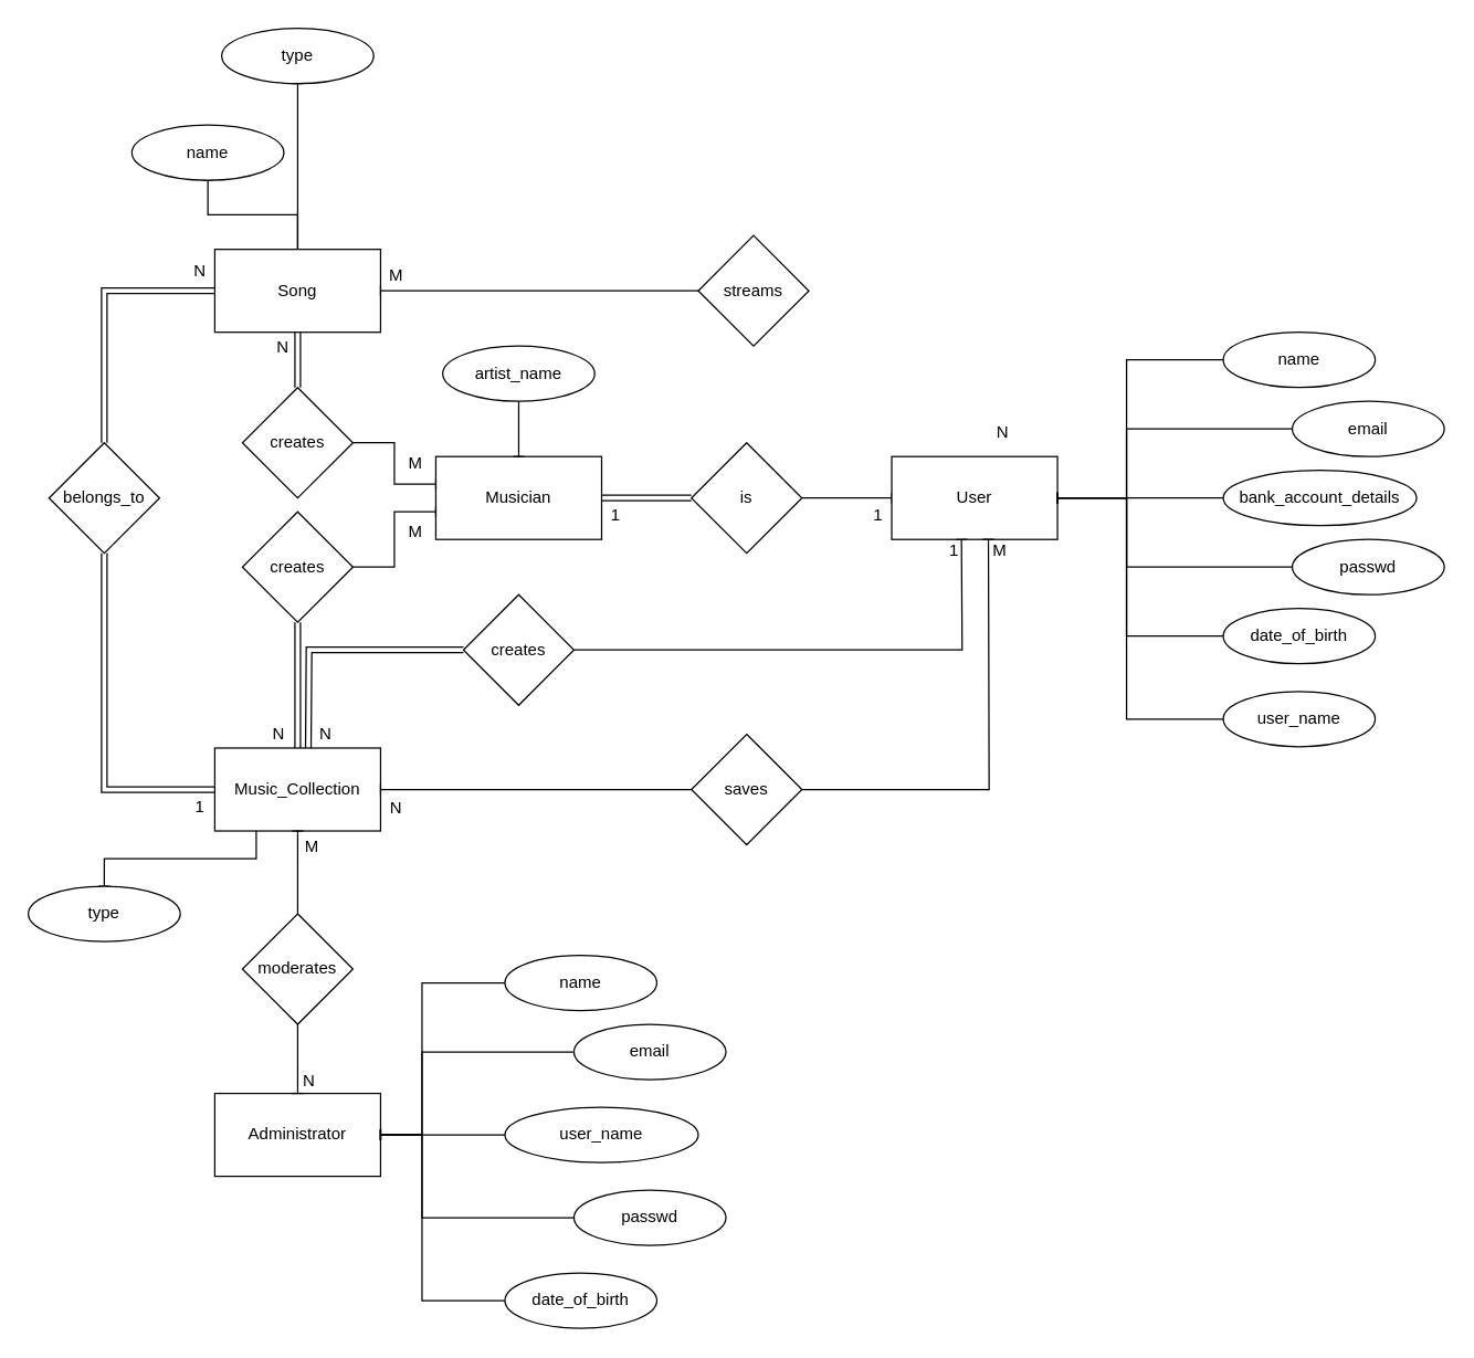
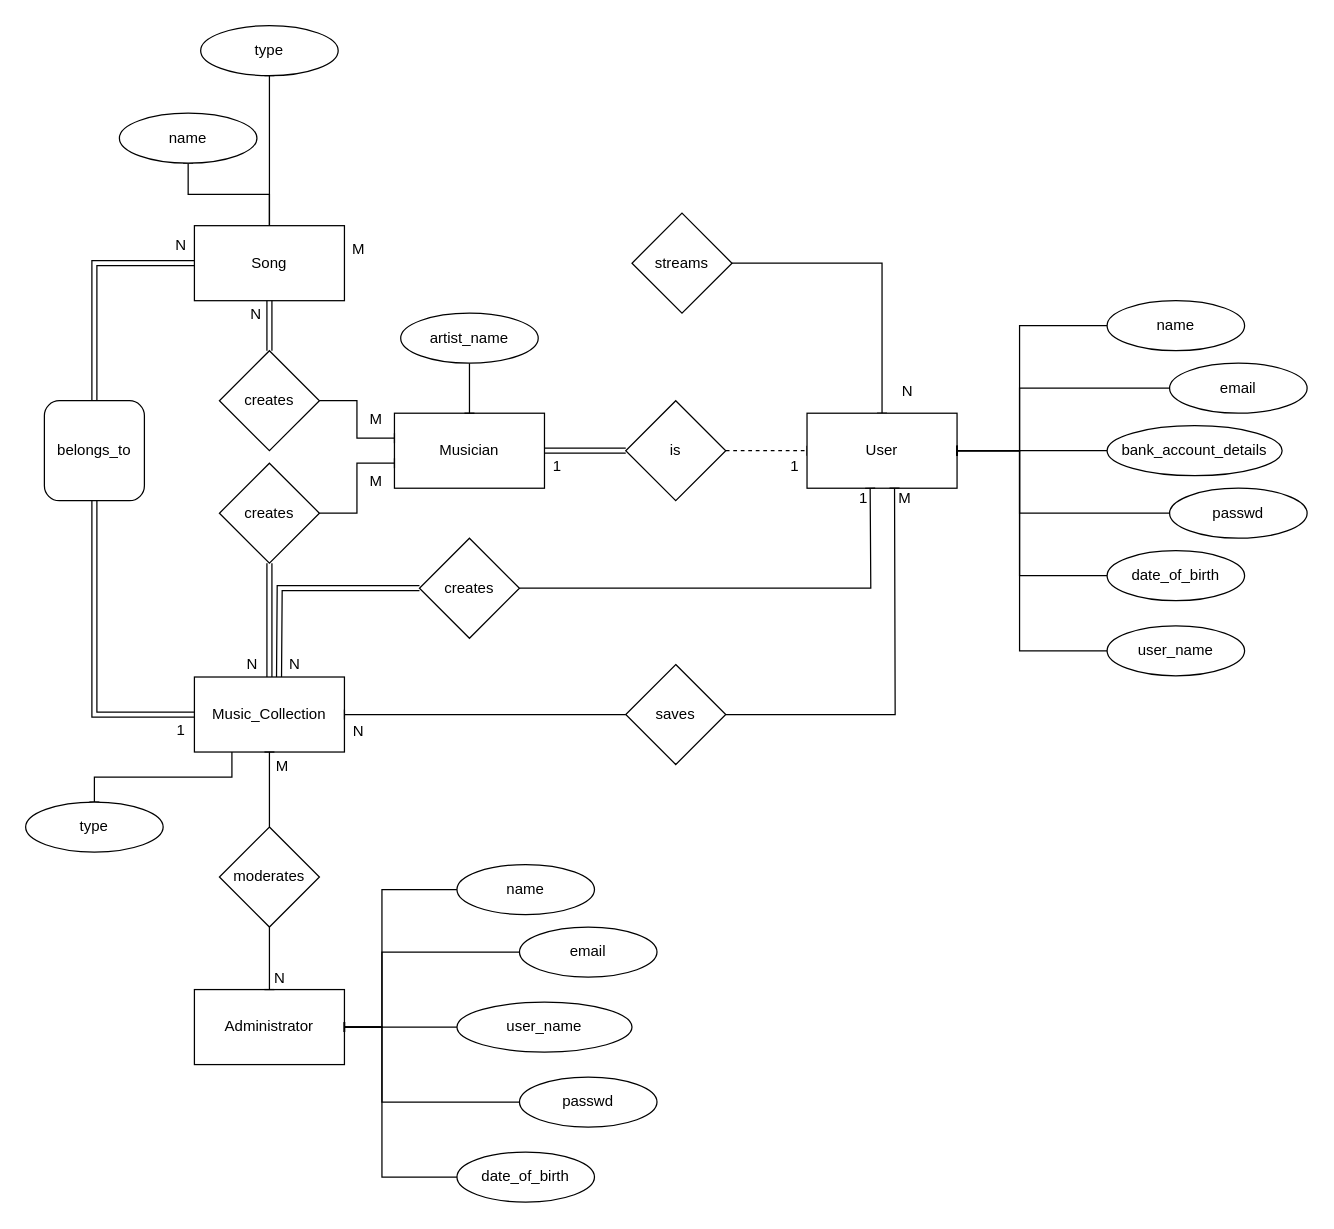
  <mxCell id="0" />
  <mxCell id="1" parent="0" />
  <mxCell id="2" style="edgeStyle=orthogonalEdgeStyle;rounded=0;orthogonalLoop=1;jettySize=auto;html=1;entryX=0.5;entryY=1;entryDx=0;entryDy=0;endArrow=baseDash;endFill=0;" edge="1" parent="1" source="4" target="17"><mxGeometry relative="1" as="geometry" /></mxCell>
  <mxCell id="3" value="" style="edgeStyle=orthogonalEdgeStyle;rounded=0;orthogonalLoop=1;jettySize=auto;html=1;endArrow=baseDash;endFill=0;" edge="1" parent="1" source="4" target="18"><mxGeometry relative="1" as="geometry" /></mxCell>
  <mxCell id="4" value="Song" style="rounded=0;whiteSpace=wrap;html=1;" vertex="1" parent="1"><mxGeometry x="155" y="180" width="120" height="60" as="geometry" /></mxCell>
  <mxCell id="5" value="" style="edgeStyle=orthogonalEdgeStyle;rounded=0;orthogonalLoop=1;jettySize=auto;html=1;endArrow=baseDash;endFill=0;" edge="1" parent="1" source="6" target="16"><mxGeometry relative="1" as="geometry"><Array as="points"><mxPoint x="185" y="621" /></Array></mxGeometry></mxCell>
  <mxCell id="6" value="Music_Collection" style="rounded=0;whiteSpace=wrap;html=1;" vertex="1" parent="1"><mxGeometry x="155" y="541" width="120" height="60" as="geometry" /></mxCell>
  <mxCell id="7" value="Musician" style="rounded=0;whiteSpace=wrap;html=1;" vertex="1" parent="1"><mxGeometry x="315" y="330" width="120" height="60" as="geometry" /></mxCell>
- <mxCell id="8" style="edgeStyle=orthogonalEdgeStyle;rounded=0;orthogonalLoop=1;jettySize=auto;html=1;endArrow=baseDash;endFill=0;exitX=1;exitY=0.5;exitDx=0;exitDy=0;" edge="1" parent="1" source="13" target="11"><mxGeometry relative="1" as="geometry" /></mxCell>
+ <mxCell id="8" style="edgeStyle=orthogonalEdgeStyle;rounded=0;orthogonalLoop=1;jettySize=auto;html=1;endArrow=baseDash;endFill=0;exitX=1;exitY=0.5;exitDx=0;exitDy=0;dashed=1;" edge="1" parent="1" source="13" target="11"><mxGeometry relative="1" as="geometry" /></mxCell>
  <mxCell id="9" style="edgeStyle=orthogonalEdgeStyle;rounded=0;orthogonalLoop=1;jettySize=auto;html=1;exitX=0;exitY=0.5;exitDx=0;exitDy=0;entryX=1;entryY=0.5;entryDx=0;entryDy=0;endArrow=baseDash;endFill=0;" edge="1" parent="1" source="25" target="11"><mxGeometry relative="1" as="geometry"><Array as="points"><mxPoint x="815" y="260" /><mxPoint x="815" y="360" /></Array></mxGeometry></mxCell>
+ <mxCell id="10" style="edgeStyle=orthogonalEdgeStyle;rounded=0;orthogonalLoop=1;jettySize=auto;html=1;exitX=1;exitY=0.5;exitDx=0;exitDy=0;endArrow=baseDash;endFill=0;" edge="1" parent="1" source="37" target="11"><mxGeometry relative="1" as="geometry"><Array as="points"><mxPoint x="705" y="210" /></Array></mxGeometry></mxCell>
  <mxCell id="11" value="User" style="rounded=0;whiteSpace=wrap;html=1;" vertex="1" parent="1"><mxGeometry x="645" y="330" width="120" height="60" as="geometry" /></mxCell>
  <mxCell id="12" style="edgeStyle=orthogonalEdgeStyle;rounded=0;orthogonalLoop=1;jettySize=auto;html=1;entryX=1;entryY=0.5;entryDx=0;entryDy=0;endArrow=baseDash;endFill=0;shape=link;" edge="1" parent="1" source="13" target="7"><mxGeometry relative="1" as="geometry" /></mxCell>
  <mxCell id="13" value="is" style="rhombus;whiteSpace=wrap;html=1;" vertex="1" parent="1"><mxGeometry x="500" y="320" width="80" height="80" as="geometry" /></mxCell>
  <mxCell id="14" value="" style="edgeStyle=orthogonalEdgeStyle;rounded=0;orthogonalLoop=1;jettySize=auto;html=1;endArrow=baseDash;endFill=0;shape=link;" edge="1" parent="1" source="15" target="6"><mxGeometry relative="1" as="geometry" /></mxCell>
  <mxCell id="15" value="creates" style="rhombus;whiteSpace=wrap;html=1;" vertex="1" parent="1"><mxGeometry x="175" y="370" width="80" height="80" as="geometry" /></mxCell>
  <mxCell id="16" value="type" style="ellipse;whiteSpace=wrap;html=1;" vertex="1" parent="1"><mxGeometry x="20" y="641" width="110" height="40" as="geometry" /></mxCell>
  <mxCell id="17" value="name" style="ellipse;whiteSpace=wrap;html=1;" vertex="1" parent="1"><mxGeometry x="95" y="90" width="110" height="40" as="geometry" /></mxCell>
  <mxCell id="18" value="type" style="ellipse;whiteSpace=wrap;html=1;" vertex="1" parent="1"><mxGeometry x="160" y="20" width="110" height="40" as="geometry" /></mxCell>
  <mxCell id="19" style="edgeStyle=orthogonalEdgeStyle;rounded=0;orthogonalLoop=1;jettySize=auto;html=1;entryX=0.5;entryY=1;entryDx=0;entryDy=0;endArrow=baseDash;endFill=0;exitX=1;exitY=0.5;exitDx=0;exitDy=0;" edge="1" parent="1" source="21"><mxGeometry relative="1" as="geometry"><mxPoint x="590" y="571" as="sourcePoint" /><mxPoint x="715" y="390" as="targetPoint" /></mxGeometry></mxCell>
  <mxCell id="20" style="edgeStyle=orthogonalEdgeStyle;rounded=0;orthogonalLoop=1;jettySize=auto;html=1;entryX=1;entryY=0.5;entryDx=0;entryDy=0;endArrow=baseDash;endFill=0;" edge="1" parent="1" source="21" target="6"><mxGeometry relative="1" as="geometry" /></mxCell>
  <mxCell id="21" value="saves" style="rhombus;whiteSpace=wrap;html=1;" vertex="1" parent="1"><mxGeometry x="500" y="531" width="80" height="80" as="geometry" /></mxCell>
  <mxCell id="22" style="edgeStyle=orthogonalEdgeStyle;rounded=0;orthogonalLoop=1;jettySize=auto;html=1;entryX=0;entryY=0.5;entryDx=0;entryDy=0;endArrow=baseDash;endFill=0;shape=link;" edge="1" parent="1" source="24" target="4"><mxGeometry relative="1" as="geometry"><Array as="points"><mxPoint y="210" x="75" /></Array></mxGeometry></mxCell>
  <mxCell id="23" style="edgeStyle=orthogonalEdgeStyle;rounded=0;orthogonalLoop=1;jettySize=auto;html=1;entryX=0;entryY=0.5;entryDx=0;entryDy=0;endArrow=baseDash;endFill=0;shape=link;" edge="1" parent="1" source="24" target="6"><mxGeometry relative="1" as="geometry"><Array as="points"><mxPoint y="571" x="75" /></Array></mxGeometry></mxCell>
- <mxCell id="24" value="belongs_to" style="rhombus;whiteSpace=wrap;html=1;" vertex="1" parent="1"><mxGeometry x="35" y="320" width="80" height="80" as="geometry" /></mxCell>
+ <mxCell id="24" value="belongs_to" style="whiteSpace=wrap;html=1;rounded=1;" vertex="1" parent="1"><mxGeometry x="35" y="320" width="80" height="80" as="geometry" /></mxCell>
  <mxCell id="25" value="name" style="ellipse;whiteSpace=wrap;html=1;" vertex="1" parent="1"><mxGeometry x="885" y="240" width="110" height="40" as="geometry" /></mxCell>
  <mxCell id="26" style="edgeStyle=orthogonalEdgeStyle;rounded=0;orthogonalLoop=1;jettySize=auto;html=1;endArrow=baseDash;endFill=0;" edge="1" parent="1" source="27"><mxGeometry relative="1" as="geometry"><mxPoint x="765" y="360" as="targetPoint" /><Array as="points"><mxPoint x="815" y="310" /><mxPoint x="815" y="360" /></Array></mxGeometry></mxCell>
  <mxCell id="27" value="email" style="ellipse;whiteSpace=wrap;html=1;" vertex="1" parent="1"><mxGeometry x="935" y="290" width="110" height="40" as="geometry" /></mxCell>
  <mxCell id="28" style="edgeStyle=orthogonalEdgeStyle;rounded=0;orthogonalLoop=1;jettySize=auto;html=1;endArrow=baseDash;endFill=0;" edge="1" parent="1" source="29"><mxGeometry relative="1" as="geometry"><mxPoint x="765" y="360" as="targetPoint" /><Array as="points"><mxPoint x="815" y="410" /><mxPoint x="815" y="360" /></Array></mxGeometry></mxCell>
  <mxCell id="29" value="passwd" style="ellipse;whiteSpace=wrap;html=1;" vertex="1" parent="1"><mxGeometry x="935" y="390" width="110" height="40" as="geometry" /></mxCell>
  <mxCell id="30" style="edgeStyle=orthogonalEdgeStyle;rounded=0;orthogonalLoop=1;jettySize=auto;html=1;endArrow=baseDash;endFill=0;" edge="1" parent="1" source="31"><mxGeometry relative="1" as="geometry"><mxPoint x="765" y="360" as="targetPoint" /><Array as="points"><mxPoint x="815" y="460" /><mxPoint x="815" y="360" /></Array></mxGeometry></mxCell>
  <mxCell id="31" value="date_of_birth" style="ellipse;whiteSpace=wrap;html=1;" vertex="1" parent="1"><mxGeometry x="885" y="440" width="110" height="40" as="geometry" /></mxCell>
  <mxCell id="32" style="edgeStyle=orthogonalEdgeStyle;rounded=0;orthogonalLoop=1;jettySize=auto;html=1;entryX=1;entryY=0.5;entryDx=0;entryDy=0;endArrow=baseDash;endFill=0;" edge="1" parent="1" source="33" target="11"><mxGeometry relative="1" as="geometry" /></mxCell>
  <mxCell id="33" value="bank_account_details" style="ellipse;whiteSpace=wrap;html=1;" vertex="1" parent="1"><mxGeometry x="885" y="340" width="140" height="40" as="geometry" /></mxCell>
  <mxCell id="34" style="edgeStyle=orthogonalEdgeStyle;rounded=0;orthogonalLoop=1;jettySize=auto;html=1;endArrow=baseDash;endFill=0;" edge="1" parent="1" source="35"><mxGeometry relative="1" as="geometry"><mxPoint x="765" y="360" as="targetPoint" /><Array as="points"><mxPoint x="815" y="520" /><mxPoint x="815" y="360" /></Array></mxGeometry></mxCell>
  <mxCell id="35" value="user_name" style="ellipse;whiteSpace=wrap;html=1;" vertex="1" parent="1"><mxGeometry x="885" y="500" width="110" height="40" as="geometry" /></mxCell>
- <mxCell id="36" style="edgeStyle=orthogonalEdgeStyle;rounded=0;orthogonalLoop=1;jettySize=auto;html=1;entryX=1;entryY=0.5;entryDx=0;entryDy=0;endArrow=baseDash;endFill=0;" edge="1" parent="1" source="37" target="4"><mxGeometry relative="1" as="geometry" /></mxCell>
  <mxCell id="37" value="streams" style="rhombus;whiteSpace=wrap;html=1;" vertex="1" parent="1"><mxGeometry x="505" y="170" width="80" height="80" as="geometry" /></mxCell>
  <mxCell id="38" value="" style="edgeStyle=orthogonalEdgeStyle;rounded=0;orthogonalLoop=1;jettySize=auto;html=1;endArrow=baseDash;endFill=0;" edge="1" parent="1" source="39" target="7"><mxGeometry relative="1" as="geometry" /></mxCell>
  <mxCell id="39" value="artist_name" style="ellipse;whiteSpace=wrap;html=1;" vertex="1" parent="1"><mxGeometry x="320" y="250" width="110" height="40" as="geometry" /></mxCell>
  <mxCell id="40" value="Administrator" style="rounded=0;whiteSpace=wrap;html=1;" vertex="1" parent="1"><mxGeometry x="155" y="791" width="120" height="60" as="geometry" /></mxCell>
  <mxCell id="41" style="edgeStyle=orthogonalEdgeStyle;rounded=0;orthogonalLoop=1;jettySize=auto;html=1;entryX=1;entryY=0.5;entryDx=0;entryDy=0;endArrow=baseDash;endFill=0;" edge="1" parent="1" source="42" target="40"><mxGeometry relative="1" as="geometry"><Array as="points"><mxPoint x="305" y="711" /><mxPoint x="305" y="821" /></Array></mxGeometry></mxCell>
  <mxCell id="42" value="name" style="ellipse;whiteSpace=wrap;html=1;" vertex="1" parent="1"><mxGeometry x="365" y="691" width="110" height="40" as="geometry" /></mxCell>
  <mxCell id="43" style="edgeStyle=orthogonalEdgeStyle;rounded=0;orthogonalLoop=1;jettySize=auto;html=1;endArrow=baseDash;endFill=0;" edge="1" parent="1" source="44"><mxGeometry relative="1" as="geometry"><mxPoint x="275" y="821" as="targetPoint" /><Array as="points"><mxPoint x="305" y="761" /><mxPoint x="305" y="821" /></Array></mxGeometry></mxCell>
  <mxCell id="44" value="email" style="ellipse;whiteSpace=wrap;html=1;" vertex="1" parent="1"><mxGeometry x="415" y="741" width="110" height="40" as="geometry" /></mxCell>
  <mxCell id="45" style="edgeStyle=orthogonalEdgeStyle;rounded=0;orthogonalLoop=1;jettySize=auto;html=1;entryX=1;entryY=0.5;entryDx=0;entryDy=0;endArrow=baseDash;endFill=0;" edge="1" parent="1" source="46" target="40"><mxGeometry relative="1" as="geometry" /></mxCell>
  <mxCell id="46" value="user_name" style="ellipse;whiteSpace=wrap;html=1;" vertex="1" parent="1"><mxGeometry x="365" y="801" width="140" height="40" as="geometry" /></mxCell>
  <mxCell id="47" style="edgeStyle=orthogonalEdgeStyle;rounded=0;orthogonalLoop=1;jettySize=auto;html=1;endArrow=baseDash;endFill=0;" edge="1" parent="1" source="48"><mxGeometry relative="1" as="geometry"><mxPoint x="275" y="821" as="targetPoint" /><Array as="points"><mxPoint x="305" y="881" /><mxPoint x="305" y="821" /></Array></mxGeometry></mxCell>
  <mxCell id="48" value="passwd" style="ellipse;whiteSpace=wrap;html=1;" vertex="1" parent="1"><mxGeometry x="415" y="861" width="110" height="40" as="geometry" /></mxCell>
  <mxCell id="49" style="edgeStyle=orthogonalEdgeStyle;rounded=0;orthogonalLoop=1;jettySize=auto;html=1;entryX=1;entryY=0.5;entryDx=0;entryDy=0;endArrow=baseDash;endFill=0;" edge="1" parent="1" source="50" target="40"><mxGeometry relative="1" as="geometry"><Array as="points"><mxPoint x="305" y="941" /><mxPoint x="305" y="821" /></Array></mxGeometry></mxCell>
  <mxCell id="50" value="date_of_birth" style="ellipse;whiteSpace=wrap;html=1;" vertex="1" parent="1"><mxGeometry x="365" y="921" width="110" height="40" as="geometry" /></mxCell>
  <mxCell id="51" style="edgeStyle=orthogonalEdgeStyle;rounded=0;orthogonalLoop=1;jettySize=auto;html=1;endArrow=baseDash;endFill=0;" edge="1" parent="1" source="53"><mxGeometry relative="1" as="geometry"><mxPoint x="215" y="601" as="targetPoint" /></mxGeometry></mxCell>
  <mxCell id="52" value="" style="edgeStyle=orthogonalEdgeStyle;rounded=0;orthogonalLoop=1;jettySize=auto;html=1;endArrow=baseDash;endFill=0;" edge="1" parent="1" source="53" target="40"><mxGeometry relative="1" as="geometry" /></mxCell>
  <mxCell id="53" value="moderates" style="rhombus;whiteSpace=wrap;html=1;" vertex="1" parent="1"><mxGeometry x="175" y="661" width="80" height="80" as="geometry" /></mxCell>
  <mxCell id="54" style="edgeStyle=orthogonalEdgeStyle;rounded=0;orthogonalLoop=1;jettySize=auto;html=1;endArrow=baseDash;endFill=0;exitX=1;exitY=0.5;exitDx=0;exitDy=0;" edge="1" parent="1" source="55"><mxGeometry relative="1" as="geometry"><mxPoint x="695.5" y="390" as="targetPoint" /><mxPoint x="405.5" y="470" as="sourcePoint" /></mxGeometry></mxCell>
  <mxCell id="55" value="creates" style="rhombus;whiteSpace=wrap;html=1;" vertex="1" parent="1"><mxGeometry x="335" y="430" width="80" height="80" as="geometry" /></mxCell>
  <mxCell id="56" style="edgeStyle=orthogonalEdgeStyle;rounded=0;orthogonalLoop=1;jettySize=auto;html=1;entryX=0.664;entryY=0;entryDx=0;entryDy=0;entryPerimeter=0;endArrow=baseDash;endFill=0;shape=link;exitX=0;exitY=0.5;exitDx=0;exitDy=0;" edge="1" parent="1" source="55"><mxGeometry relative="1" as="geometry"><mxPoint x="323" y="470" as="sourcePoint" /><mxPoint x="222.68" y="541" as="targetPoint" /></mxGeometry></mxCell>
  <mxCell id="57" value="1" style="text;html=1;align=center;verticalAlign=middle;resizable=0;points=[];autosize=1;strokeColor=none;fillColor=none;" vertex="1" parent="1"><mxGeometry x="675" y="383" width="30" height="30" as="geometry" /></mxCell>
  <mxCell id="58" value="N" style="text;html=1;align=center;verticalAlign=middle;resizable=0;points=[];autosize=1;strokeColor=none;fillColor=none;" vertex="1" parent="1"><mxGeometry x="220" y="516" width="30" height="30" as="geometry" /></mxCell>
  <mxCell id="59" value="M" style="text;html=1;align=center;verticalAlign=middle;resizable=0;points=[];autosize=1;strokeColor=none;fillColor=none;" vertex="1" parent="1"><mxGeometry x="285" y="370" width="30" height="30" as="geometry" /></mxCell>
  <mxCell id="60" value="N" style="text;html=1;align=center;verticalAlign=middle;resizable=0;points=[];autosize=1;strokeColor=none;fillColor=none;" vertex="1" parent="1"><mxGeometry x="186" y="516" width="30" height="30" as="geometry" /></mxCell>
  <mxCell id="61" value="N" style="text;html=1;align=center;verticalAlign=middle;resizable=0;points=[];autosize=1;strokeColor=none;fillColor=none;" vertex="1" parent="1"><mxGeometry x="189" y="236" width="30" height="30" as="geometry" /></mxCell>
  <mxCell id="62" value="M" style="text;html=1;align=center;verticalAlign=middle;resizable=0;points=[];autosize=1;strokeColor=none;fillColor=none;" vertex="1" parent="1"><mxGeometry x="271" y="184" width="30" height="30" as="geometry" /></mxCell>
  <mxCell id="63" value="N" style="text;html=1;align=center;verticalAlign=middle;resizable=0;points=[];autosize=1;strokeColor=none;fillColor=none;" vertex="1" parent="1"><mxGeometry x="129" y="181" width="30" height="30" as="geometry" /></mxCell>
  <mxCell id="64" value="1" style="text;html=1;align=center;verticalAlign=middle;resizable=0;points=[];autosize=1;strokeColor=none;fillColor=none;" vertex="1" parent="1"><mxGeometry x="129" y="569" width="30" height="30" as="geometry" /></mxCell>
  <mxCell id="65" value="1" style="text;html=1;align=center;verticalAlign=middle;resizable=0;points=[];autosize=1;strokeColor=none;fillColor=none;" vertex="1" parent="1"><mxGeometry x="620" y="358" width="30" height="30" as="geometry" /></mxCell>
  <mxCell id="66" value="1" style="text;html=1;align=center;verticalAlign=middle;resizable=0;points=[];autosize=1;strokeColor=none;fillColor=none;" vertex="1" parent="1"><mxGeometry x="430" y="358" width="30" height="30" as="geometry" /></mxCell>
  <mxCell id="67" value="M" style="text;html=1;align=center;verticalAlign=middle;resizable=0;points=[];autosize=1;strokeColor=none;fillColor=none;" vertex="1" parent="1"><mxGeometry x="708" y="383" width="30" height="30" as="geometry" /></mxCell>
  <mxCell id="68" value="N" style="text;html=1;align=center;verticalAlign=middle;resizable=0;points=[];autosize=1;strokeColor=none;fillColor=none;" vertex="1" parent="1"><mxGeometry x="271" y="570" width="30" height="30" as="geometry" /></mxCell>
  <mxCell id="69" value="N" style="text;html=1;align=center;verticalAlign=middle;resizable=0;points=[];autosize=1;strokeColor=none;fillColor=none;" vertex="1" parent="1"><mxGeometry x="208" y="767" width="30" height="30" as="geometry" /></mxCell>
  <mxCell id="70" value="M" style="text;html=1;align=center;verticalAlign=middle;resizable=0;points=[];autosize=1;strokeColor=none;fillColor=none;" vertex="1" parent="1"><mxGeometry x="210" y="598" width="30" height="30" as="geometry" /></mxCell>
  <mxCell id="71" value="N" style="text;html=1;align=center;verticalAlign=middle;resizable=0;points=[];autosize=1;strokeColor=none;fillColor=none;" vertex="1" parent="1"><mxGeometry x="710" y="298" width="30" height="30" as="geometry" /></mxCell>
  <mxCell id="72" value="" style="edgeStyle=orthogonalEdgeStyle;rounded=0;orthogonalLoop=1;jettySize=auto;html=1;endArrow=baseDash;endFill=0;shape=link;" edge="1" parent="1" source="73" target="4"><mxGeometry relative="1" as="geometry" /></mxCell>
  <mxCell id="73" value="creates" style="rhombus;whiteSpace=wrap;html=1;" vertex="1" parent="1"><mxGeometry x="175" y="280" width="80" height="80" as="geometry" /></mxCell>
  <mxCell id="74" value="M" style="text;html=1;align=center;verticalAlign=middle;resizable=0;points=[];autosize=1;strokeColor=none;fillColor=none;" vertex="1" parent="1"><mxGeometry x="285" y="320" width="30" height="30" as="geometry" /></mxCell>
  <mxCell id="75" style="edgeStyle=orthogonalEdgeStyle;rounded=0;orthogonalLoop=1;jettySize=auto;html=1;entryX=0;entryY=0.333;entryDx=0;entryDy=0;entryPerimeter=0;endArrow=baseDash;endFill=0;" edge="1" parent="1" source="73" target="7"><mxGeometry relative="1" as="geometry" /></mxCell>
  <mxCell id="76" style="edgeStyle=orthogonalEdgeStyle;rounded=0;orthogonalLoop=1;jettySize=auto;html=1;entryX=0;entryY=0.667;entryDx=0;entryDy=0;entryPerimeter=0;endArrow=baseDash;endFill=0;" edge="1" parent="1" source="15" target="7"><mxGeometry relative="1" as="geometry" /></mxCell>
